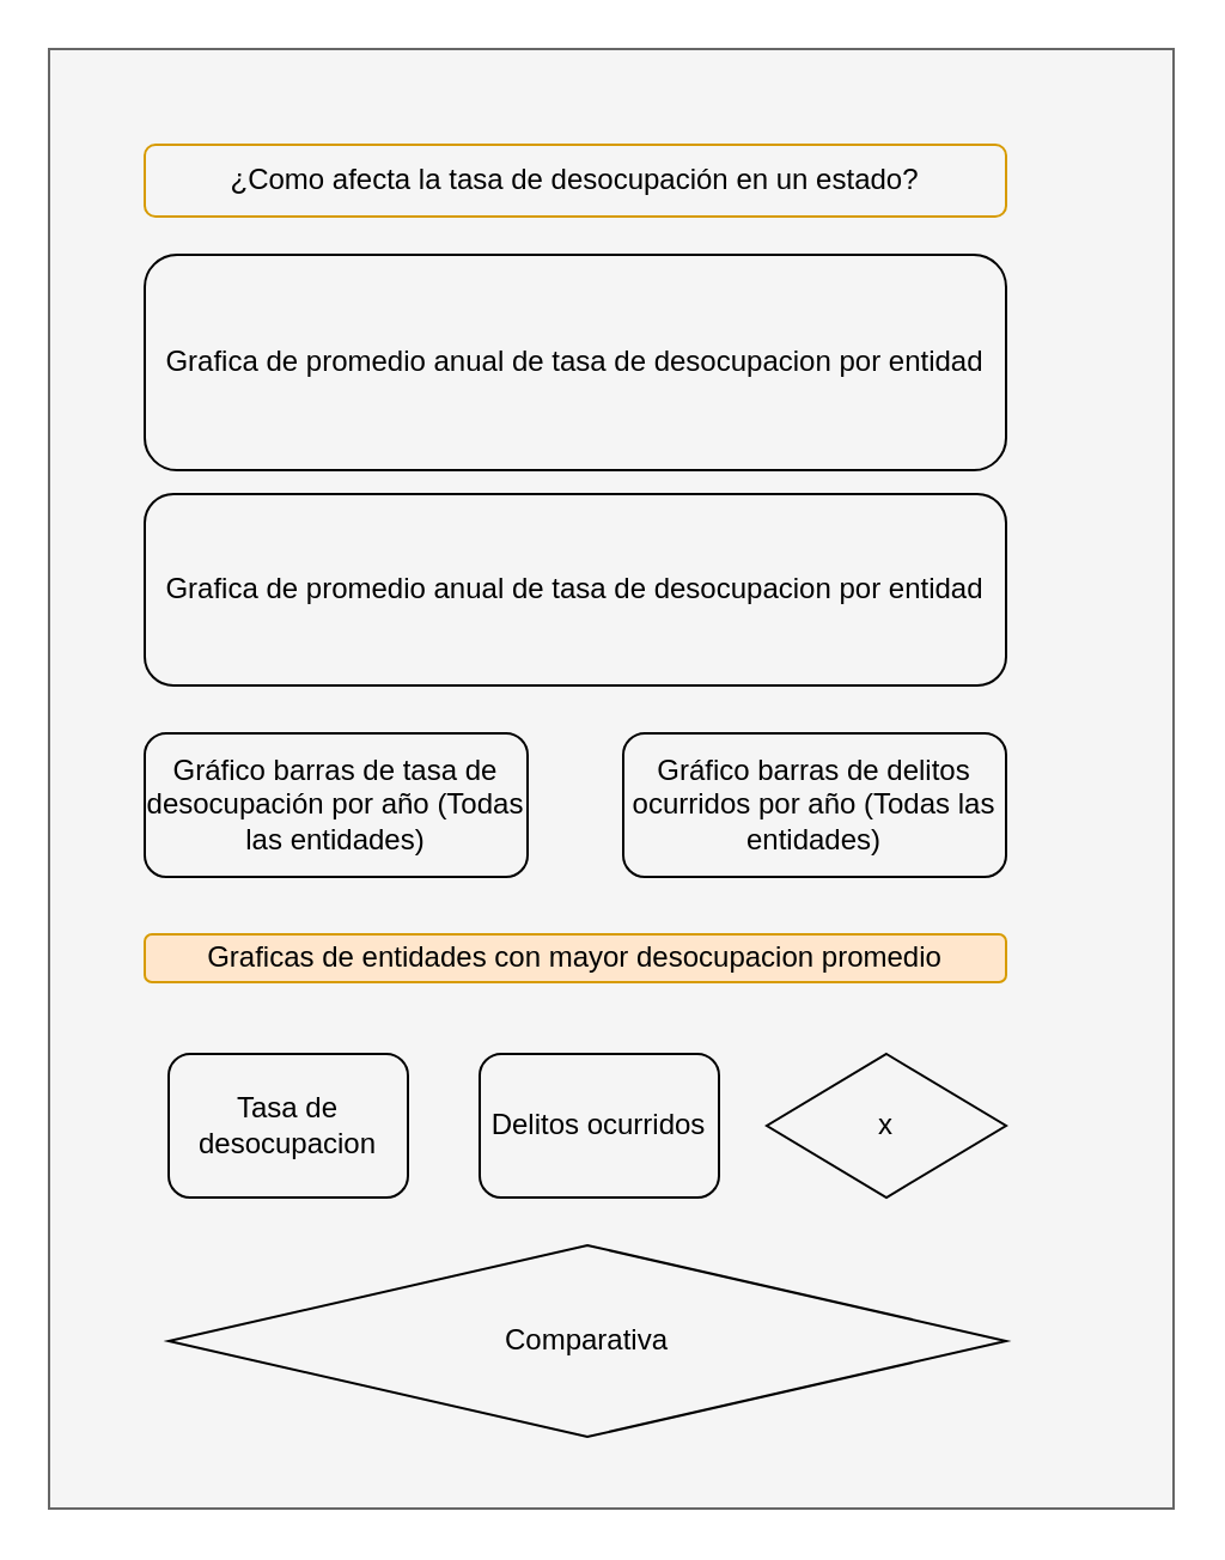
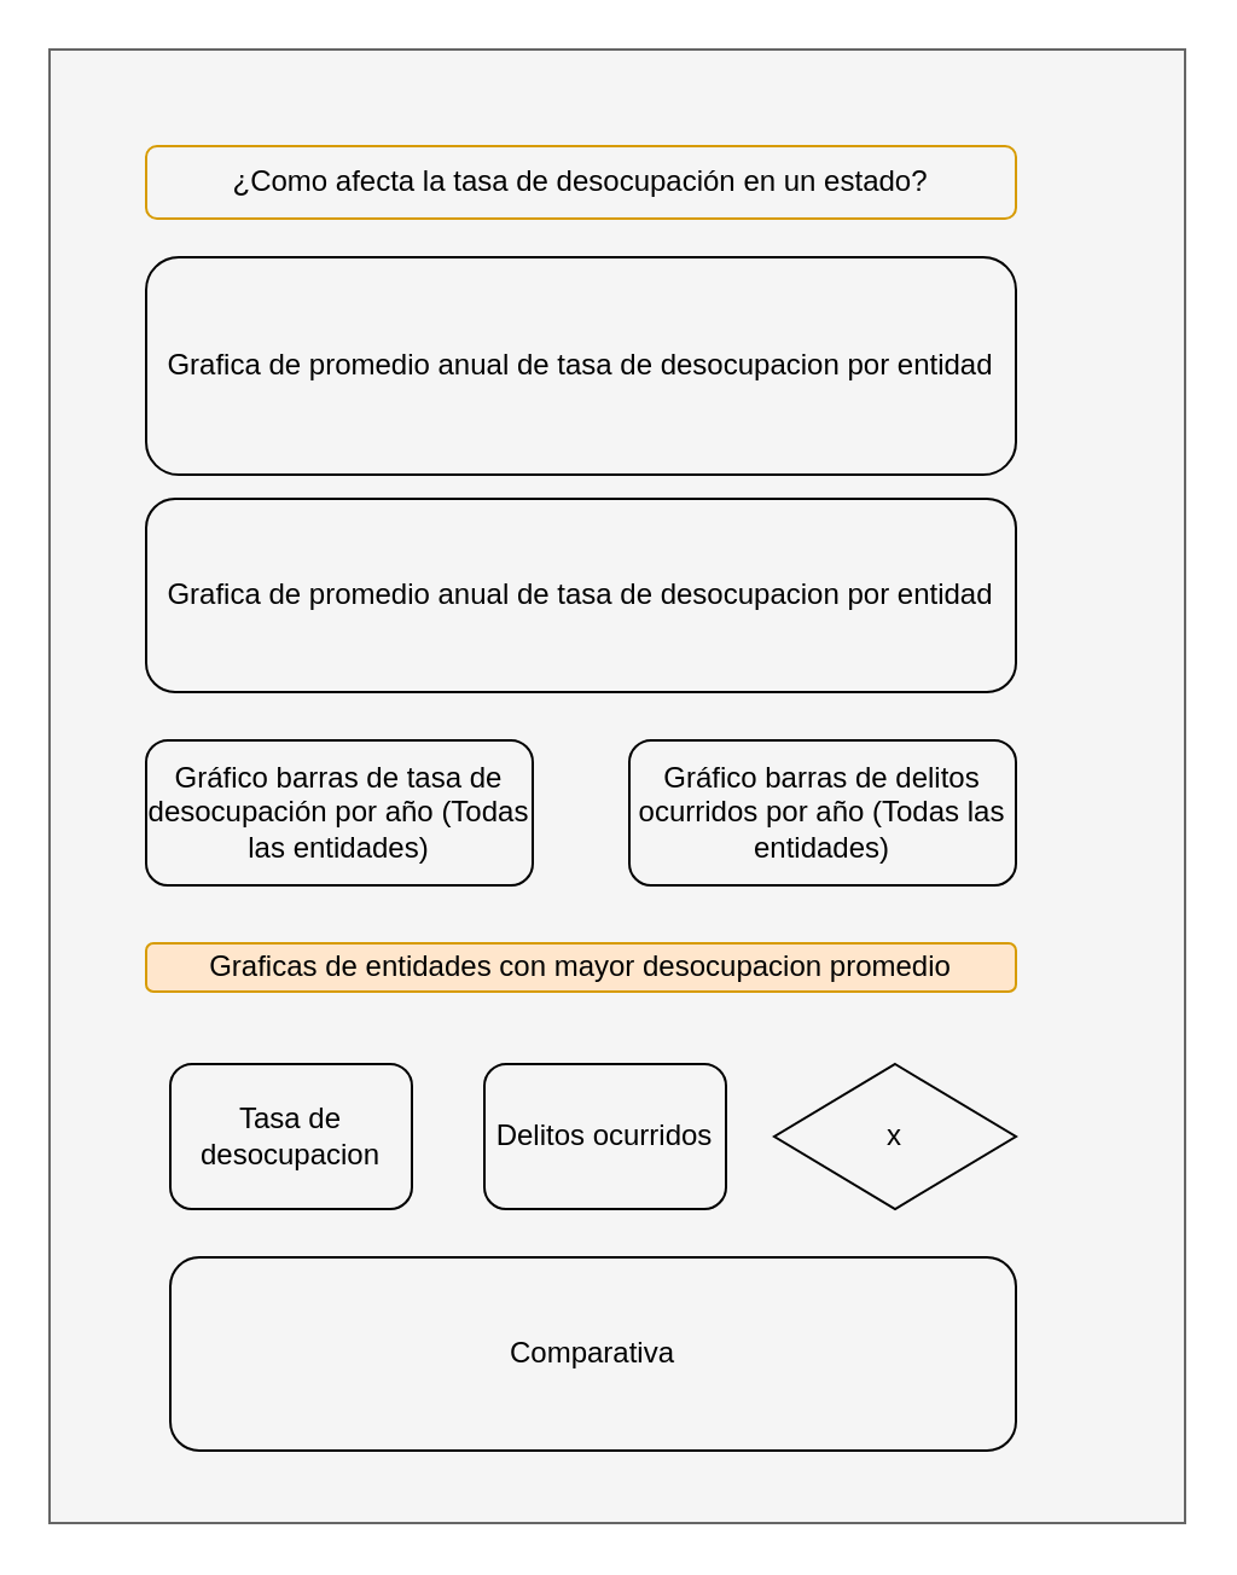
  <mxCell id="0" />
  <mxCell id="1" parent="0" />
  <mxCell id="2" value="" style="rounded=0;whiteSpace=wrap;html=1;fillColor=#f5f5f5;fontColor=#333333;strokeColor=#666666;" vertex="1" parent="1"><mxGeometry x="20" width="470" height="610" as="geometry" y="20" /></mxCell>
  <mxCell id="3" value="Grafica de promedio anual de tasa de desocupacion por entidad" style="rounded=1;whiteSpace=wrap;html=1;fillColor=none;" vertex="1" parent="1"><mxGeometry x="60" y="106" width="360" height="90" as="geometry" /></mxCell>
  <mxCell id="4" value="Grafica de promedio anual de tasa de desocupacion por entidad" style="rounded=1;whiteSpace=wrap;html=1;fillColor=none;" vertex="1" parent="1"><mxGeometry x="60" y="206" width="360" height="80" as="geometry" /></mxCell>
  <mxCell id="5" value="Gráfico barras de tasa de desocupación por año (Todas las entidades)&lt;br&gt;" style="rounded=1;whiteSpace=wrap;html=1;fillColor=none;" vertex="1" parent="1"><mxGeometry x="60" y="306" width="160" height="60" as="geometry" /></mxCell>
  <mxCell id="6" value="Gráfico barras de delitos ocurridos por año (Todas las entidades)&lt;br&gt;" style="rounded=1;whiteSpace=wrap;html=1;fillColor=none;" vertex="1" parent="1"><mxGeometry x="260" y="306" width="160" height="60" as="geometry" /></mxCell>
  <mxCell id="7" value="Graficas de entidades con mayor desocupacion promedio" style="rounded=1;whiteSpace=wrap;html=1;fillColor=#ffe6cc;strokeColor=#d79b00;" vertex="1" parent="1"><mxGeometry x="60" y="390" width="360" height="20" as="geometry" /></mxCell>
  <mxCell id="8" value="&lt;span&gt; ¿Como afecta la tasa de desocupación en un estado?&lt;/span&gt;" style="rounded=1;whiteSpace=wrap;html=1;fillColor=#f5f5f5;strokeColor=#d79b00;" vertex="1" parent="1"><mxGeometry x="60" y="60" width="360" height="30" as="geometry" /></mxCell>
  <mxCell id="9" value="Tasa de desocupacion &lt;br&gt;" style="rounded=1;whiteSpace=wrap;html=1;fillColor=none;" vertex="1" parent="1"><mxGeometry x="70" y="440" width="100" height="60" as="geometry" /></mxCell>
  <mxCell id="10" value="Delitos ocurridos&lt;br&gt;" style="rounded=1;whiteSpace=wrap;html=1;fillColor=none;" vertex="1" parent="1"><mxGeometry x="200" y="440" width="100" height="60" as="geometry" /></mxCell>
  <mxCell id="11" value="x" style="rhombus;whiteSpace=wrap;html=1;fillColor=none;" vertex="1" parent="1"><mxGeometry x="320" y="440" width="100" height="60" as="geometry" /></mxCell>
- <mxCell id="12" value="Comparativa" style="rhombus;whiteSpace=wrap;html=1;fillColor=none;" vertex="1" parent="1"><mxGeometry x="70" y="520" width="350" height="80" as="geometry" /></mxCell>
+ <mxCell id="12" value="Comparativa" style="rounded=1;whiteSpace=wrap;html=1;fillColor=none;" vertex="1" parent="1"><mxGeometry x="70" y="520" width="350" height="80" as="geometry" /></mxCell>
